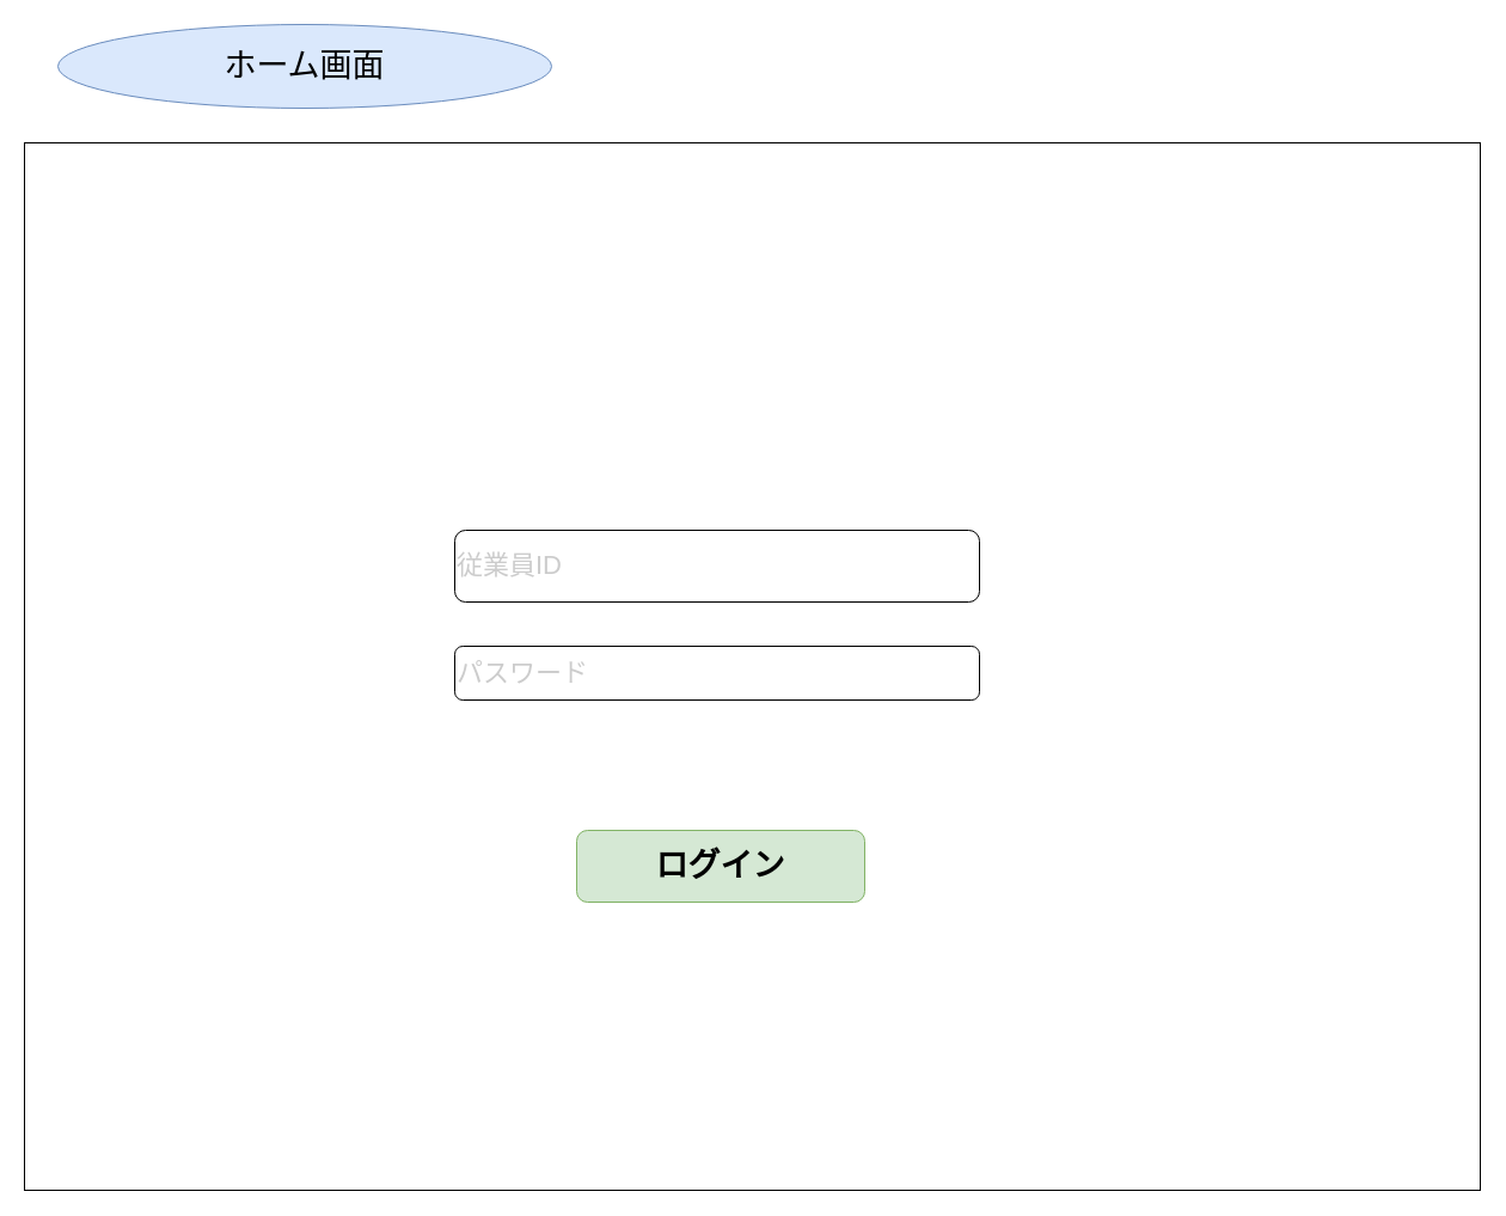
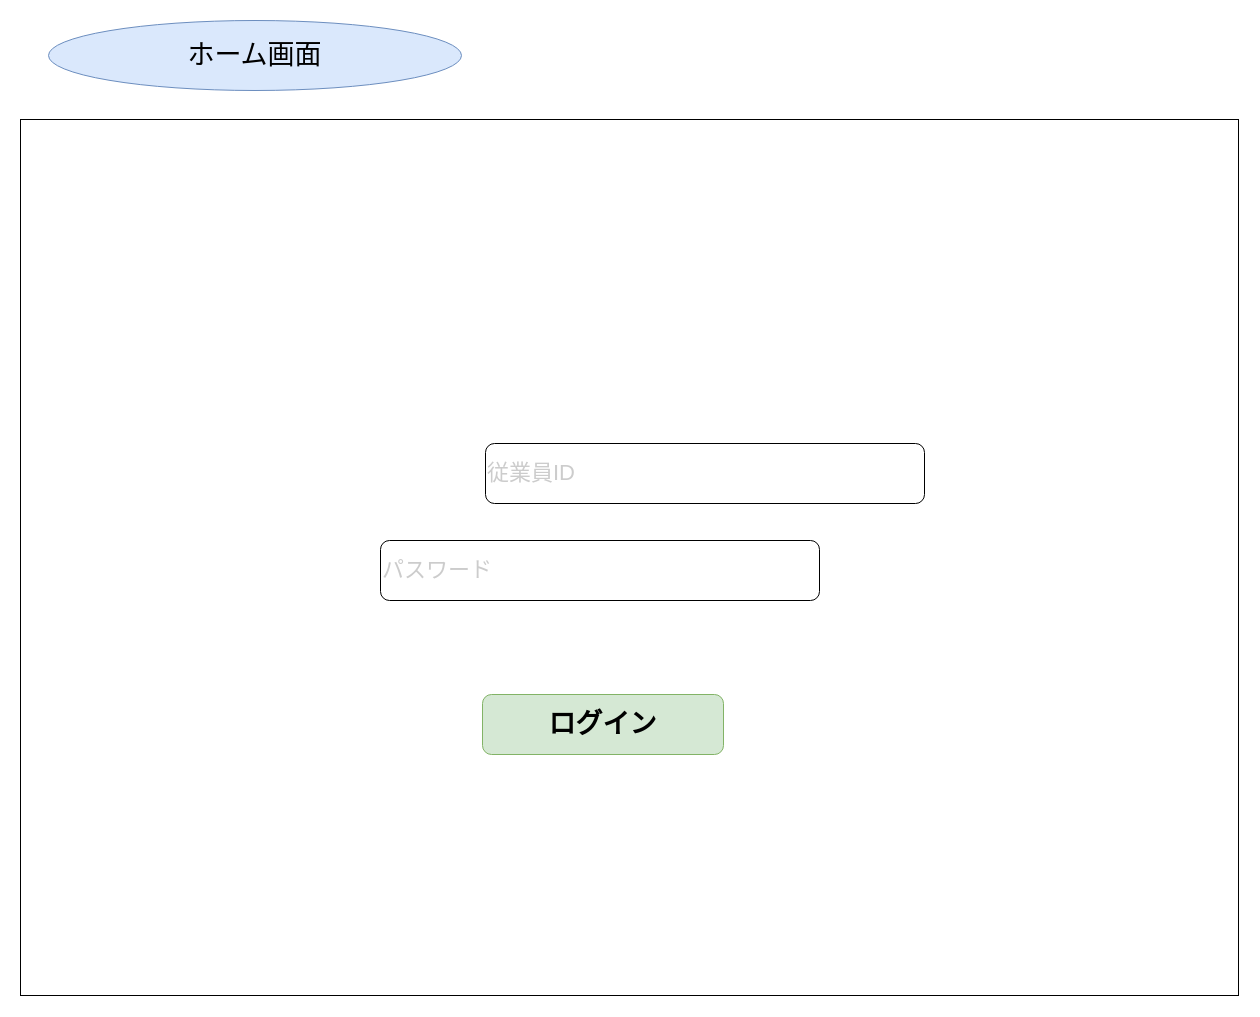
  <mxCell id="0" />
  <mxCell id="1" style="locked=1;" parent="0" />
  <mxCell id="2" value="" style="rounded=0;whiteSpace=wrap;html=1;" vertex="1" parent="1"><mxGeometry x="20" y="119" width="1218" height="876" as="geometry" /></mxCell>
  <mxCell id="3" value="名称未設定レイヤ" style="" parent="0" />
- <mxCell id="4" value="&lt;font style=&quot;font-size: 22px&quot; color=&quot;#cccccc&quot;&gt;従業員ID&lt;/font&gt;" style="rounded=1;whiteSpace=wrap;html=1;align=left;" vertex="1" parent="3"><mxGeometry x="380" y="443" width="439" height="60" as="geometry" /></mxCell>
- <mxCell id="5" value="&lt;font color=&quot;#cccccc&quot;&gt;&lt;span style=&quot;font-size: 22px&quot;&gt;パスワード&lt;/span&gt;&lt;/font&gt;" style="rounded=1;whiteSpace=wrap;html=1;align=left;" vertex="1" parent="3"><mxGeometry x="380" y="540" width="439" height="45" as="geometry" /></mxCell>
+ <mxCell id="4" value="&lt;font style=&quot;font-size: 22px&quot; color=&quot;#cccccc&quot;&gt;従業員ID&lt;/font&gt;" style="rounded=1;whiteSpace=wrap;html=1;align=left;" vertex="1" parent="3"><mxGeometry x="485" y="443" width="439" height="60" as="geometry" /></mxCell>
+ <mxCell id="5" value="&lt;font color=&quot;#cccccc&quot;&gt;&lt;span style=&quot;font-size: 22px&quot;&gt;パスワード&lt;/span&gt;&lt;/font&gt;" style="rounded=1;whiteSpace=wrap;html=1;align=left;" vertex="1" parent="3"><mxGeometry x="380" y="540" width="439" height="60" as="geometry" /></mxCell>
  <mxCell id="6" value="&lt;font size=&quot;1&quot;&gt;&lt;b style=&quot;font-size: 27px&quot;&gt;ログイン&lt;/b&gt;&lt;/font&gt;" style="rounded=1;whiteSpace=wrap;html=1;align=center;labelBackgroundColor=none;fillColor=#d5e8d4;strokeColor=#82b366;" vertex="1" parent="3"><mxGeometry x="482" y="694" width="241" height="60" as="geometry" /></mxCell>
  <mxCell id="7" value="&lt;font style=&quot;font-size: 27px&quot;&gt;ホーム画面&lt;/font&gt;" style="ellipse;whiteSpace=wrap;html=1;labelBackgroundColor=none;align=center;fillColor=#dae8fc;strokeColor=#6c8ebf;" vertex="1" parent="3"><mxGeometry x="48" y="20" width="413" height="70" as="geometry" /></mxCell>
